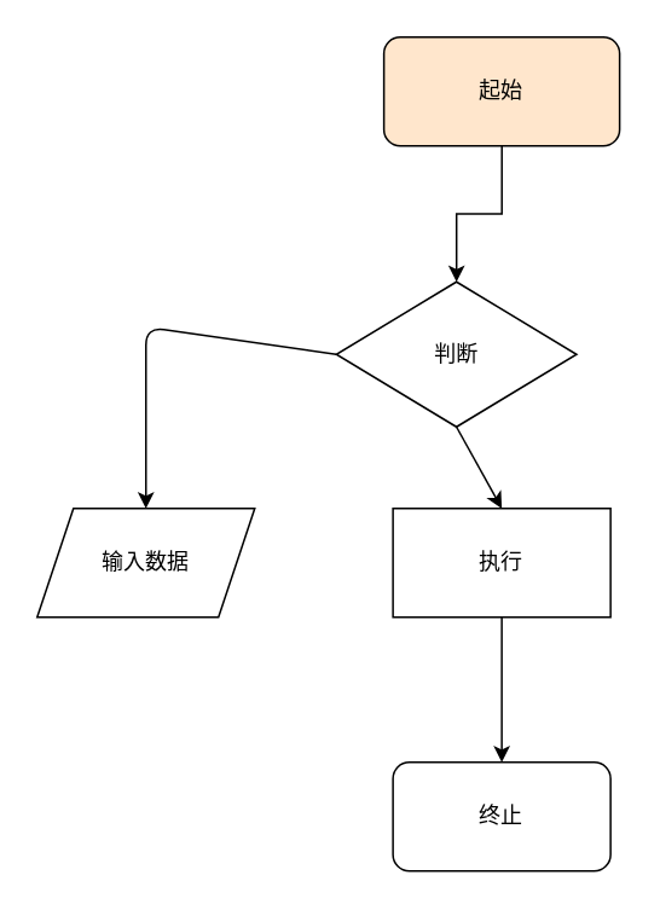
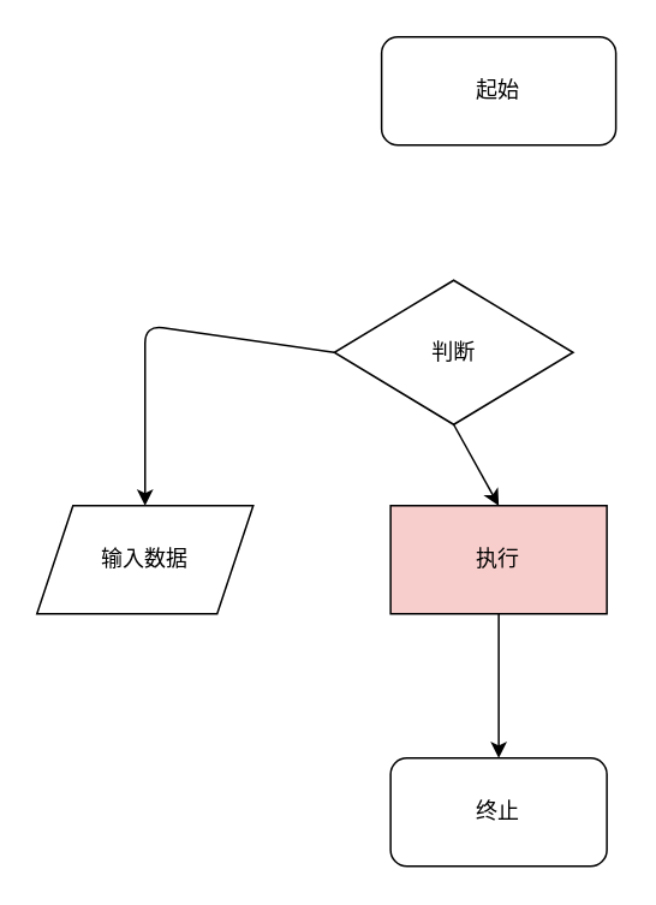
  <mxCell id="0" />
  <mxCell id="1" parent="0" />
- <mxCell id="2" value="" style="edgeStyle=orthogonalEdgeStyle;rounded=0;orthogonalLoop=1;jettySize=auto;html=1;" edge="1" parent="1" source="3" target="7"><mxGeometry relative="1" as="geometry" /></mxCell>
- <mxCell id="3" value="起始" style="rounded=1;whiteSpace=wrap;html=1;fillColor=#ffe6cc;" vertex="1" parent="1"><mxGeometry x="211.25" y="20" width="130" height="60" as="geometry" /></mxCell>
+ <mxCell id="3" value="起始" style="rounded=1;whiteSpace=wrap;html=1;" vertex="1" parent="1"><mxGeometry x="211.25" y="20" width="130" height="60" as="geometry" /></mxCell>
  <mxCell id="4" value="" style="edgeStyle=orthogonalEdgeStyle;rounded=0;orthogonalLoop=1;jettySize=auto;html=1;" edge="1" parent="1" source="5" target="8"><mxGeometry relative="1" as="geometry" /></mxCell>
- <mxCell id="5" value="执行" style="rounded=0;whiteSpace=wrap;html=1;" vertex="1" parent="1"><mxGeometry x="216.25" y="280" width="120" height="60" as="geometry" /></mxCell>
+ <mxCell id="5" value="执行" style="rounded=0;whiteSpace=wrap;html=1;fillColor=#f8cecc;" vertex="1" parent="1"><mxGeometry x="216.25" y="280" width="120" height="60" as="geometry" /></mxCell>
  <mxCell id="6" value="输入数据" style="shape=parallelogram;perimeter=parallelogramPerimeter;whiteSpace=wrap;html=1;fixedSize=1;" vertex="1" parent="1"><mxGeometry x="20" y="280" width="120" height="60" as="geometry" /></mxCell>
  <mxCell id="7" value="判断" style="rhombus;whiteSpace=wrap;html=1;" vertex="1" parent="1"><mxGeometry x="185" y="155" width="132.5" height="80" as="geometry" /></mxCell>
  <mxCell id="8" value="终止" style="rounded=1;whiteSpace=wrap;html=1;" vertex="1" parent="1"><mxGeometry x="216.25" y="420" width="120" height="60" as="geometry" /></mxCell>
  <mxCell id="9" value="" style="endArrow=classic;html=1;entryX=0.5;entryY=0;entryDx=0;entryDy=0;exitX=0.5;exitY=1;exitDx=0;exitDy=0;" edge="1" parent="1" source="7" target="5"><mxGeometry width="50" height="50" relative="1" as="geometry"><mxPoint x="342.5" y="180" as="sourcePoint" /><mxPoint x="562.5" y="150" as="targetPoint" /></mxGeometry></mxCell>
  <mxCell id="10" value="" style="endArrow=classic;html=1;exitX=0;exitY=0.5;exitDx=0;exitDy=0;entryX=0.5;entryY=0;entryDx=0;entryDy=0;" edge="1" parent="1" source="7" target="6"><mxGeometry width="50" height="50" relative="1" as="geometry"><mxPoint x="300" y="260" as="sourcePoint" /><mxPoint x="350" y="210" as="targetPoint" /><Array as="points"><mxPoint x="80" y="180" /></Array></mxGeometry></mxCell>
